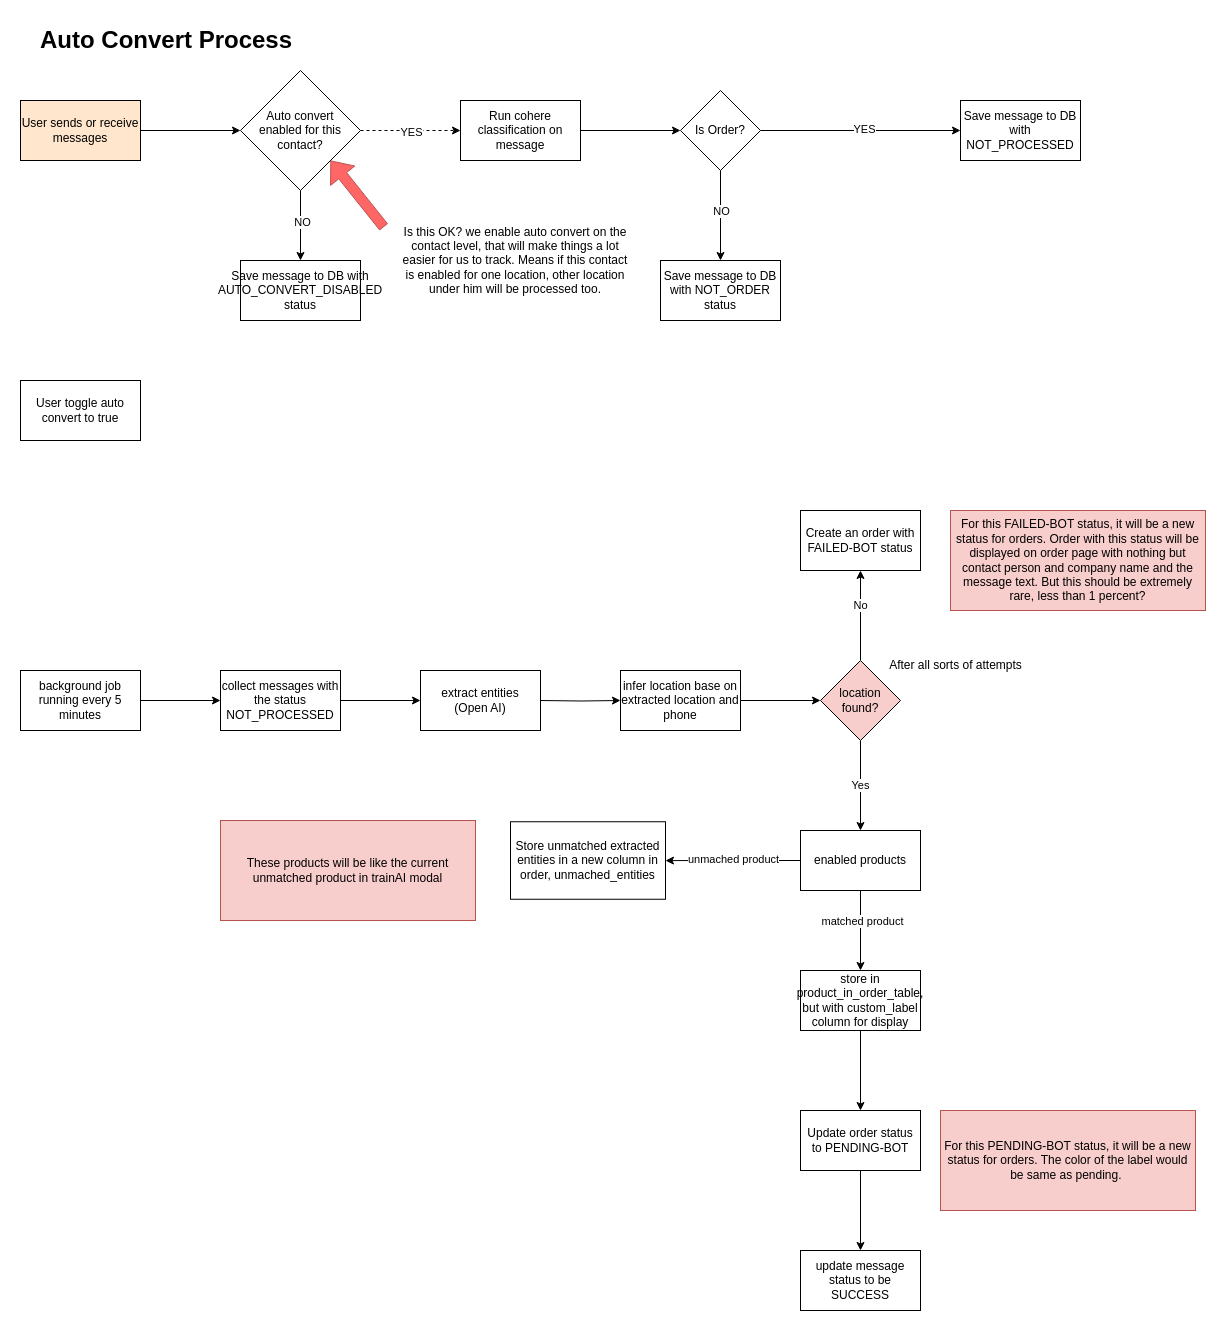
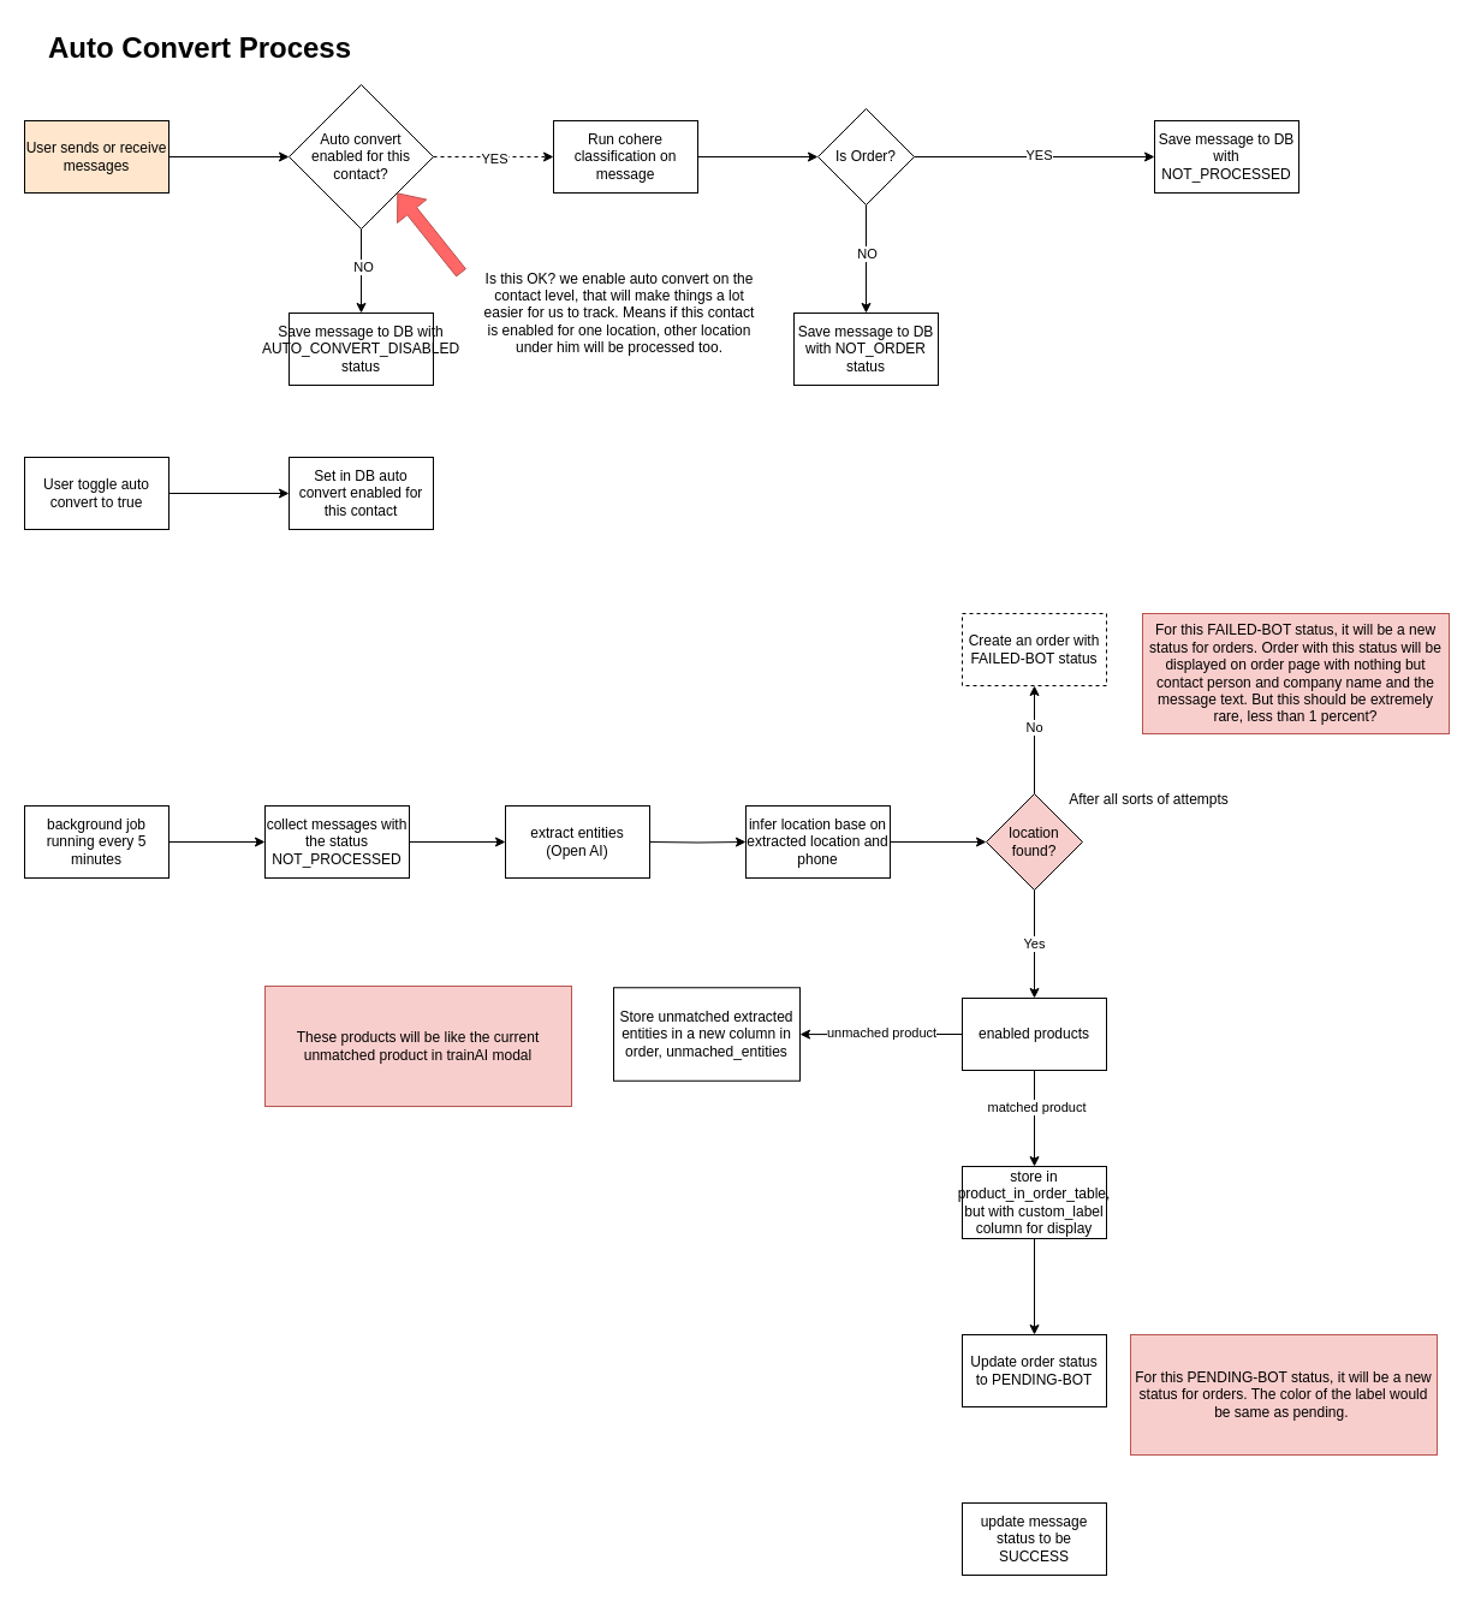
  <mxCell id="0" />
  <mxCell id="1" parent="0" />
  <mxCell id="2" value="" style="edgeStyle=orthogonalEdgeStyle;rounded=0;orthogonalLoop=1;jettySize=auto;html=1;" edge="1" parent="1" source="3" target="42"><mxGeometry relative="1" as="geometry" /></mxCell>
  <mxCell id="3" value="background job running every 5 minutes" style="rounded=0;whiteSpace=wrap;html=1;" parent="1" vertex="1"><mxGeometry x="20" y="670" width="120" height="60" as="geometry" /></mxCell>
  <mxCell id="4" value="" style="edgeStyle=orthogonalEdgeStyle;rounded=0;orthogonalLoop=1;jettySize=auto;html=1;" parent="1" target="7" edge="1"><mxGeometry relative="1" as="geometry"><mxPoint x="540" y="700" as="sourcePoint" /></mxGeometry></mxCell>
  <mxCell id="5" value="extract entities &lt;br&gt;(Open AI)" style="whiteSpace=wrap;html=1;rounded=0;" parent="1" vertex="1"><mxGeometry x="420" y="670" width="120" height="60" as="geometry" /></mxCell>
  <mxCell id="6" value="" style="edgeStyle=orthogonalEdgeStyle;rounded=0;orthogonalLoop=1;jettySize=auto;html=1;" parent="1" source="7" target="11" edge="1"><mxGeometry relative="1" as="geometry" /></mxCell>
  <mxCell id="7" value="infer location base on extracted location and phone" style="whiteSpace=wrap;html=1;rounded=0;" parent="1" vertex="1"><mxGeometry x="620" y="670" width="120" height="60" as="geometry" /></mxCell>
  <mxCell id="8" value="" style="edgeStyle=orthogonalEdgeStyle;rounded=0;orthogonalLoop=1;jettySize=auto;html=1;" parent="1" source="11" target="12" edge="1"><mxGeometry relative="1" as="geometry" /></mxCell>
  <mxCell id="9" value="No" style="edgeLabel;html=1;align=center;verticalAlign=middle;resizable=0;points=[];" parent="8" vertex="1" connectable="0"><mxGeometry x="0.244" y="1" relative="1" as="geometry"><mxPoint as="offset" /></mxGeometry></mxCell>
  <mxCell id="10" value="Yes" style="edgeStyle=orthogonalEdgeStyle;rounded=0;orthogonalLoop=1;jettySize=auto;html=1;" parent="1" source="11" target="18" edge="1"><mxGeometry relative="1" as="geometry" /></mxCell>
  <mxCell id="11" value="location &lt;br&gt;found?" style="rhombus;whiteSpace=wrap;html=1;rounded=0;fillColor=#f8cecc;" parent="1" vertex="1"><mxGeometry x="820" y="660" width="80" height="80" as="geometry" /></mxCell>
- <mxCell id="12" value="Create an order with FAILED-BOT status" style="whiteSpace=wrap;html=1;rounded=0;" parent="1" vertex="1"><mxGeometry x="800" y="510" width="120" height="60" as="geometry" /></mxCell>
+ <mxCell id="12" value="Create an order with FAILED-BOT status" style="whiteSpace=wrap;html=1;rounded=0;dashed=1;" parent="1" vertex="1"><mxGeometry x="800" y="510" width="120" height="60" as="geometry" /></mxCell>
  <mxCell id="13" value="After all sorts of attempts" style="text;html=1;align=center;verticalAlign=middle;resizable=0;points=[];autosize=1;strokeColor=none;fillColor=none;" parent="1" vertex="1"><mxGeometry x="875" y="650" width="160" height="30" as="geometry" /></mxCell>
  <mxCell id="14" value="" style="edgeStyle=orthogonalEdgeStyle;rounded=0;orthogonalLoop=1;jettySize=auto;html=1;" parent="1" source="18" target="20" edge="1"><mxGeometry relative="1" as="geometry" /></mxCell>
  <mxCell id="15" value="matched product" style="edgeLabel;html=1;align=center;verticalAlign=middle;resizable=0;points=[];" parent="14" vertex="1" connectable="0"><mxGeometry x="-0.24" y="1" relative="1" as="geometry"><mxPoint as="offset" /></mxGeometry></mxCell>
  <mxCell id="16" value="" style="edgeStyle=orthogonalEdgeStyle;rounded=0;orthogonalLoop=1;jettySize=auto;html=1;" parent="1" source="18" target="21" edge="1"><mxGeometry relative="1" as="geometry" /></mxCell>
  <mxCell id="17" value="unmached product" style="edgeLabel;html=1;align=center;verticalAlign=middle;resizable=0;points=[];" parent="16" vertex="1" connectable="0"><mxGeometry x="0.005" y="-2" relative="1" as="geometry"><mxPoint as="offset" /></mxGeometry></mxCell>
  <mxCell id="18" value="enabled products" style="whiteSpace=wrap;html=1;rounded=0;" parent="1" vertex="1"><mxGeometry x="800" y="830" width="120" height="60" as="geometry" /></mxCell>
  <mxCell id="19" value="" style="edgeStyle=orthogonalEdgeStyle;rounded=0;orthogonalLoop=1;jettySize=auto;html=1;" parent="1" source="20" target="23" edge="1"><mxGeometry relative="1" as="geometry" /></mxCell>
  <mxCell id="20" value="store in product_in_order_table, but with custom_label column for display" style="whiteSpace=wrap;html=1;rounded=0;" parent="1" vertex="1"><mxGeometry x="800" y="970" width="120" height="60" as="geometry" /></mxCell>
  <mxCell id="21" value="Store unmatched extracted entities in a new column in order, unmached_entities" style="whiteSpace=wrap;html=1;rounded=0;" parent="1" vertex="1"><mxGeometry x="510" y="821.25" width="155" height="77.5" as="geometry" /></mxCell>
- <mxCell id="22" value="" style="edgeStyle=orthogonalEdgeStyle;rounded=0;orthogonalLoop=1;jettySize=auto;html=1;" parent="1" source="23" target="24" edge="1"><mxGeometry relative="1" as="geometry" /></mxCell>
  <mxCell id="23" value="Update order status to PENDING-BOT" style="whiteSpace=wrap;html=1;rounded=0;" parent="1" vertex="1"><mxGeometry x="800" y="1110" width="120" height="60" as="geometry" /></mxCell>
  <mxCell id="24" value="update message status to be SUCCESS" style="whiteSpace=wrap;html=1;rounded=0;" parent="1" vertex="1"><mxGeometry x="800" y="1250" width="120" height="60" as="geometry" /></mxCell>
  <mxCell id="25" value="&lt;h1&gt;Auto Convert Process&lt;/h1&gt;" style="text;html=1;strokeColor=none;fillColor=none;spacing=5;spacingTop=-20;whiteSpace=wrap;overflow=hidden;rounded=0;" parent="1" vertex="1"><mxGeometry x="35" y="20" width="280" height="40" as="geometry" /></mxCell>
  <mxCell id="26" value="" style="edgeStyle=orthogonalEdgeStyle;rounded=0;orthogonalLoop=1;jettySize=auto;html=1;" edge="1" parent="1" source="27" target="32"><mxGeometry relative="1" as="geometry" /></mxCell>
  <mxCell id="27" value="User sends or receive messages" style="rounded=0;whiteSpace=wrap;html=1;fillColor=#ffe6cc;" vertex="1" parent="1"><mxGeometry x="20" y="100" width="120" height="60" as="geometry" /></mxCell>
  <mxCell id="28" value="" style="edgeStyle=orthogonalEdgeStyle;rounded=0;orthogonalLoop=1;jettySize=auto;html=1;" edge="1" parent="1" source="32" target="33"><mxGeometry relative="1" as="geometry" /></mxCell>
  <mxCell id="29" value="NO" style="edgeLabel;html=1;align=center;verticalAlign=middle;resizable=0;points=[];" vertex="1" connectable="0" parent="28"><mxGeometry x="-0.109" y="1" relative="1" as="geometry"><mxPoint as="offset" /></mxGeometry></mxCell>
  <mxCell id="30" value="" style="edgeStyle=orthogonalEdgeStyle;rounded=0;orthogonalLoop=1;jettySize=auto;html=1;dashed=1;" edge="1" parent="1" source="32" target="35"><mxGeometry relative="1" as="geometry" /></mxCell>
  <mxCell id="31" value="YES" style="edgeLabel;html=1;align=center;verticalAlign=middle;resizable=0;points=[];" vertex="1" connectable="0" parent="30"><mxGeometry x="-0.01" y="-1" relative="1" as="geometry"><mxPoint as="offset" /></mxGeometry></mxCell>
  <mxCell id="32" value="Auto convert &lt;br&gt;enabled for this contact?" style="rhombus;whiteSpace=wrap;html=1;rounded=0;" vertex="1" parent="1"><mxGeometry x="240" y="70" width="120" height="120" as="geometry" /></mxCell>
  <mxCell id="33" value="Save message to DB with AUTO_CONVERT_DISABLED&lt;br&gt;status" style="whiteSpace=wrap;html=1;rounded=0;" vertex="1" parent="1"><mxGeometry x="240" y="260" width="120" height="60" as="geometry" /></mxCell>
  <mxCell id="34" value="" style="edgeStyle=orthogonalEdgeStyle;rounded=0;orthogonalLoop=1;jettySize=auto;html=1;" edge="1" parent="1" source="35" target="48"><mxGeometry relative="1" as="geometry" /></mxCell>
  <mxCell id="35" value="Run cohere classification on message" style="whiteSpace=wrap;html=1;rounded=0;" vertex="1" parent="1"><mxGeometry x="460" y="100" width="120" height="60" as="geometry" /></mxCell>
+ <mxCell id="36" value="" style="edgeStyle=orthogonalEdgeStyle;rounded=0;orthogonalLoop=1;jettySize=auto;html=1;" edge="1" parent="1" source="37" target="38"><mxGeometry relative="1" as="geometry" /></mxCell>
  <mxCell id="37" value="User toggle auto convert to true" style="rounded=0;whiteSpace=wrap;html=1;" vertex="1" parent="1"><mxGeometry x="20" y="380" width="120" height="60" as="geometry" /></mxCell>
+ <mxCell id="38" value="Set in DB auto convert enabled for this contact" style="whiteSpace=wrap;html=1;rounded=0;" vertex="1" parent="1"><mxGeometry x="240" y="380" width="120" height="60" as="geometry" /></mxCell>
  <mxCell id="39" value="" style="shape=flexArrow;endArrow=classic;html=1;rounded=0;fillColor=#FF6666;strokeColor=#b85450;" edge="1" parent="1"><mxGeometry width="50" height="50" relative="1" as="geometry"><mxPoint x="383.33" y="226.67" as="sourcePoint" /><mxPoint x="329.997" y="160.003" as="targetPoint" /></mxGeometry></mxCell>
  <mxCell id="40" value="Is this OK? we enable auto convert on the contact level, that will make things a lot easier for us to track. Means if this contact is enabled for one location, other location under him will be processed too." style="text;html=1;strokeColor=none;fillColor=none;align=center;verticalAlign=middle;whiteSpace=wrap;rounded=0;" vertex="1" parent="1"><mxGeometry x="400" y="220" width="230" height="80" as="geometry" /></mxCell>
  <mxCell id="41" value="" style="edgeStyle=orthogonalEdgeStyle;rounded=0;orthogonalLoop=1;jettySize=auto;html=1;entryX=0;entryY=0.5;entryDx=0;entryDy=0;" edge="1" parent="1" source="42" target="5"><mxGeometry relative="1" as="geometry"><mxPoint x="420" y="700" as="targetPoint" /></mxGeometry></mxCell>
  <mxCell id="42" value="collect messages with the status NOT_PROCESSED" style="whiteSpace=wrap;html=1;rounded=0;" vertex="1" parent="1"><mxGeometry x="220" y="670" width="120" height="60" as="geometry" /></mxCell>
  <mxCell id="43" value="Save message to DB with NOT_PROCESSED" style="whiteSpace=wrap;html=1;rounded=0;" vertex="1" parent="1"><mxGeometry x="960" y="100" width="120" height="60" as="geometry" /></mxCell>
  <mxCell id="44" value="" style="edgeStyle=orthogonalEdgeStyle;rounded=0;orthogonalLoop=1;jettySize=auto;html=1;" edge="1" parent="1" source="48" target="43"><mxGeometry relative="1" as="geometry" /></mxCell>
  <mxCell id="45" value="YES" style="edgeLabel;html=1;align=center;verticalAlign=middle;resizable=0;points=[];" vertex="1" connectable="0" parent="44"><mxGeometry x="0.027" y="3" relative="1" as="geometry"><mxPoint y="1" as="offset" /></mxGeometry></mxCell>
  <mxCell id="46" value="" style="edgeStyle=orthogonalEdgeStyle;rounded=0;orthogonalLoop=1;jettySize=auto;html=1;" edge="1" parent="1" source="48" target="49"><mxGeometry relative="1" as="geometry" /></mxCell>
  <mxCell id="47" value="NO" style="edgeLabel;html=1;align=center;verticalAlign=middle;resizable=0;points=[];" vertex="1" connectable="0" parent="46"><mxGeometry x="-0.122" relative="1" as="geometry"><mxPoint as="offset" /></mxGeometry></mxCell>
  <mxCell id="48" value="Is Order?" style="rhombus;whiteSpace=wrap;html=1;rounded=0;" vertex="1" parent="1"><mxGeometry x="680" y="90" width="80" height="80" as="geometry" /></mxCell>
  <mxCell id="49" value="Save message to DB with NOT_ORDER status" style="whiteSpace=wrap;html=1;rounded=0;" vertex="1" parent="1"><mxGeometry x="660" y="260" width="120" height="60" as="geometry" /></mxCell>
  <mxCell id="50" value="For this FAILED-BOT status, it will be a new status for orders. Order with this status will be displayed on order page with nothing but contact person and company name and the message text. But this should be extremely rare, less than 1 percent?" style="text;html=1;strokeColor=#b85450;fillColor=#f8cecc;align=center;verticalAlign=middle;whiteSpace=wrap;rounded=0;" vertex="1" parent="1"><mxGeometry x="950" y="510" width="255" height="100" as="geometry" /></mxCell>
  <mxCell id="51" value="These products will be like the current unmatched product in trainAI modal" style="text;html=1;strokeColor=#b85450;fillColor=#f8cecc;align=center;verticalAlign=middle;whiteSpace=wrap;rounded=0;" vertex="1" parent="1"><mxGeometry x="220" y="820" width="255" height="100" as="geometry" /></mxCell>
  <mxCell id="52" value="For this PENDING-BOT status, it will be a new status for orders. The color of the label would be same as pending.&amp;nbsp;" style="text;html=1;strokeColor=#b85450;fillColor=#f8cecc;align=center;verticalAlign=middle;whiteSpace=wrap;rounded=0;" vertex="1" parent="1"><mxGeometry x="940" y="1110" width="255" height="100" as="geometry" /></mxCell>
